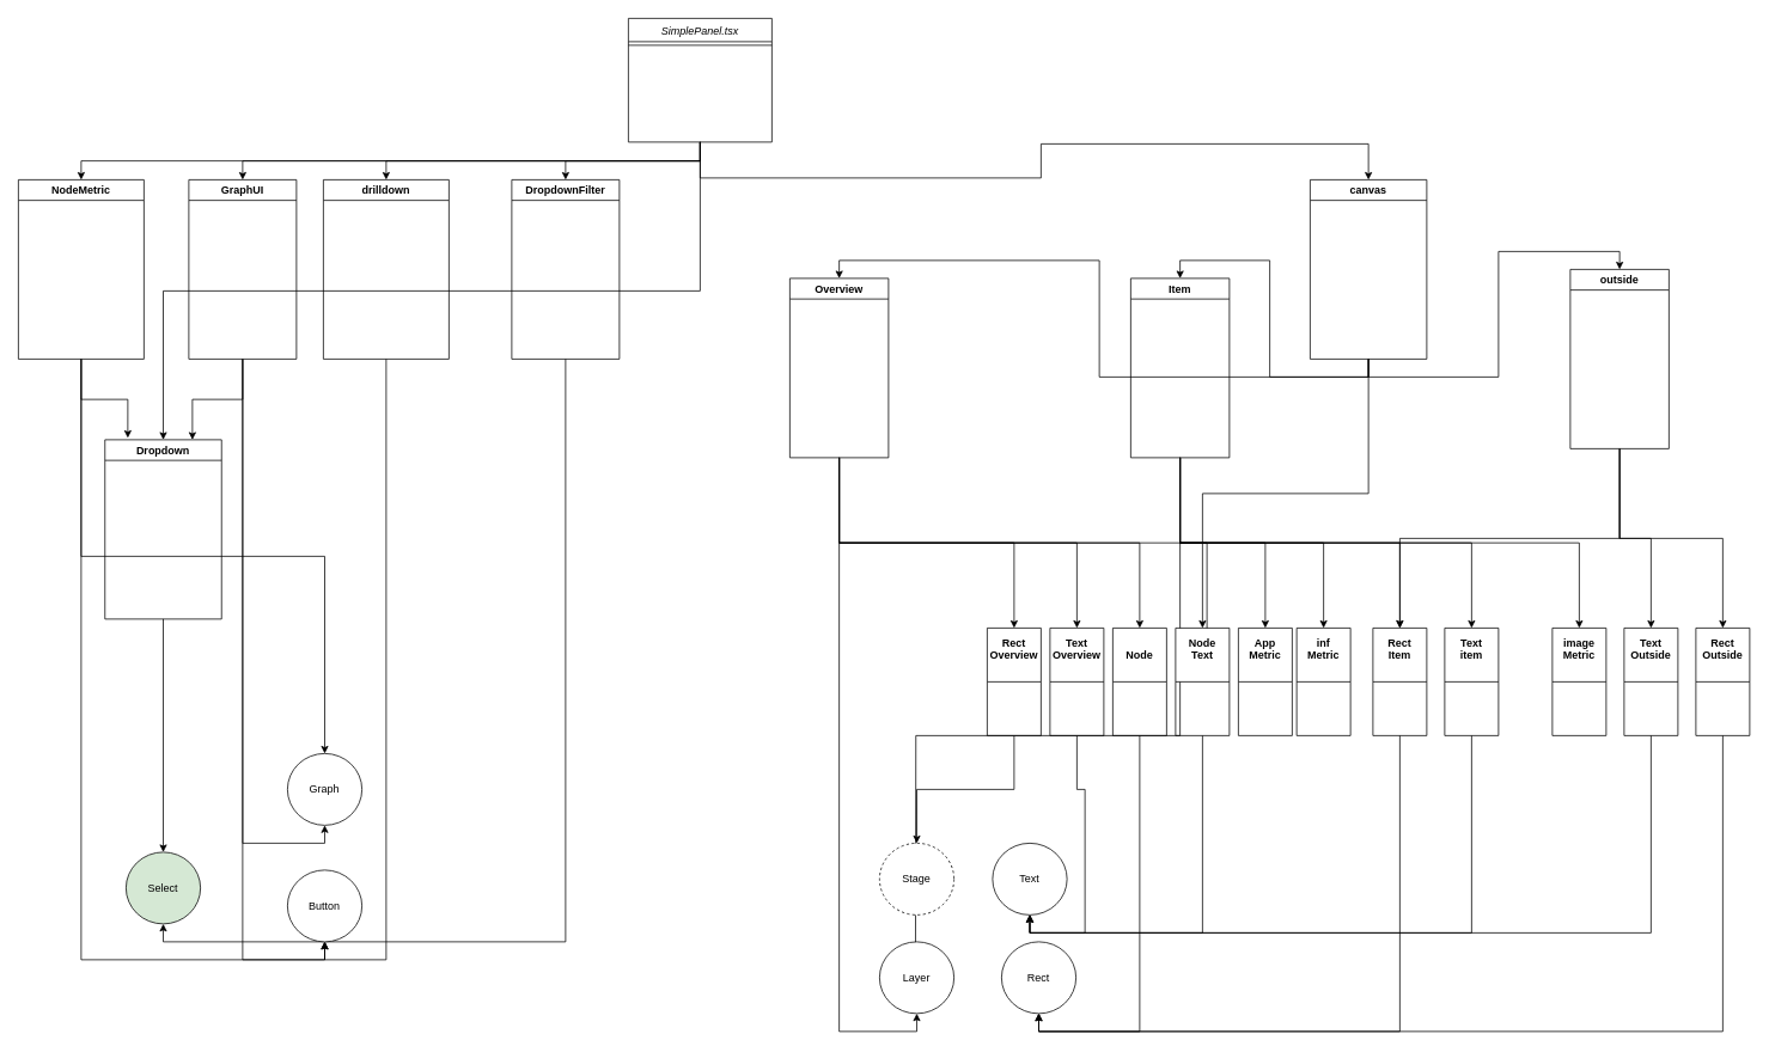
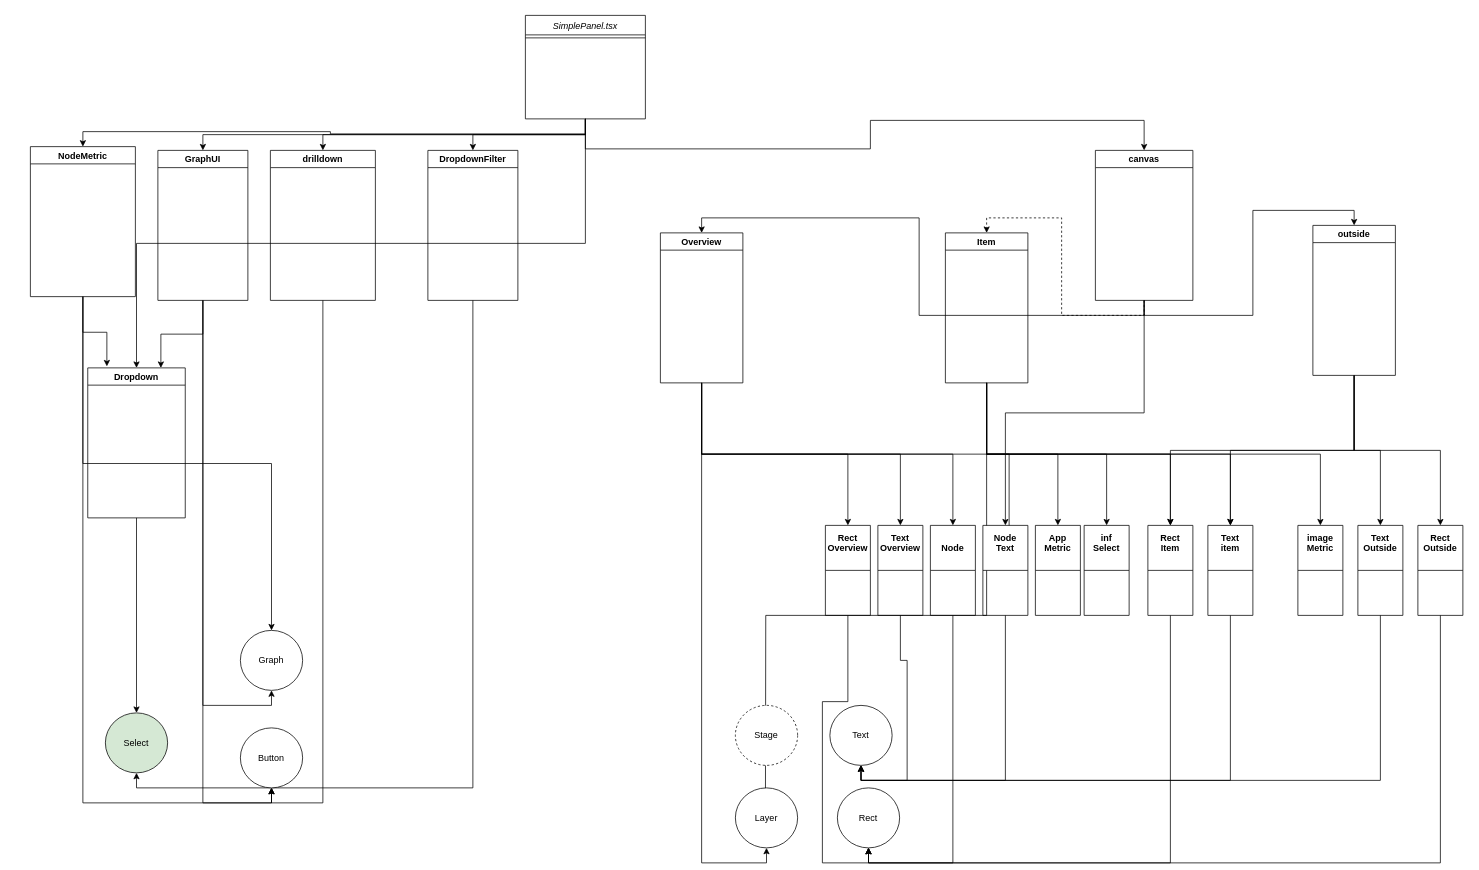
  <mxCell id="0" />
  <mxCell id="1" parent="0" />
  <mxCell id="2" style="edgeStyle=orthogonalEdgeStyle;rounded=0;orthogonalLoop=1;jettySize=auto;html=1;exitX=0.5;exitY=1;exitDx=0;exitDy=0;entryX=0.5;entryY=0;entryDx=0;entryDy=0;" edge="1" parent="1" source="8" target="24"><mxGeometry relative="1" as="geometry"><Array as="points"><mxPoint x="780" y="198" /><mxPoint x="1160" y="198" /><mxPoint x="1160" y="160" /><mxPoint x="1525" y="160" /></Array></mxGeometry></mxCell>
  <mxCell id="3" style="edgeStyle=orthogonalEdgeStyle;rounded=0;orthogonalLoop=1;jettySize=auto;html=1;exitX=0.5;exitY=1;exitDx=0;exitDy=0;entryX=0.5;entryY=0;entryDx=0;entryDy=0;" edge="1" parent="1" source="8" target="15"><mxGeometry relative="1" as="geometry" /></mxCell>
  <mxCell id="4" style="edgeStyle=orthogonalEdgeStyle;rounded=0;orthogonalLoop=1;jettySize=auto;html=1;exitX=0.5;exitY=1;exitDx=0;exitDy=0;entryX=0.5;entryY=0;entryDx=0;entryDy=0;" edge="1" parent="1" source="8" target="28"><mxGeometry relative="1" as="geometry" /></mxCell>
  <mxCell id="5" style="edgeStyle=orthogonalEdgeStyle;rounded=0;orthogonalLoop=1;jettySize=auto;html=1;exitX=0.5;exitY=1;exitDx=0;exitDy=0;entryX=0.5;entryY=0;entryDx=0;entryDy=0;" edge="1" parent="1" source="8" target="19"><mxGeometry relative="1" as="geometry" /></mxCell>
  <mxCell id="6" style="edgeStyle=orthogonalEdgeStyle;rounded=0;orthogonalLoop=1;jettySize=auto;html=1;exitX=0.5;exitY=1;exitDx=0;exitDy=0;entryX=0.5;entryY=0;entryDx=0;entryDy=0;" edge="1" parent="1" source="8" target="11"><mxGeometry relative="1" as="geometry" /></mxCell>
  <mxCell id="7" style="edgeStyle=orthogonalEdgeStyle;rounded=0;orthogonalLoop=1;jettySize=auto;html=1;exitX=0.5;exitY=1;exitDx=0;exitDy=0;entryX=0.5;entryY=0;entryDx=0;entryDy=0;" edge="1" parent="1" source="8" target="13"><mxGeometry relative="1" as="geometry" /></mxCell>
  <mxCell id="8" value="SimplePanel.tsx" style="swimlane;fontStyle=2;align=center;verticalAlign=top;childLayout=stackLayout;horizontal=1;startSize=26;horizontalStack=0;resizeParent=1;resizeLast=0;collapsible=1;marginBottom=0;rounded=0;shadow=0;strokeWidth=1;" vertex="1" parent="1"><mxGeometry x="700" y="20" width="160" height="138" as="geometry"><mxRectangle x="230" y="140" width="160" height="26" as="alternateBounds" /></mxGeometry></mxCell>
  <mxCell id="9" value="" style="line;html=1;strokeWidth=1;align=left;verticalAlign=middle;spacingTop=-1;spacingLeft=3;spacingRight=3;rotatable=0;labelPosition=right;points=[];portConstraint=eastwest;" vertex="1" parent="8"><mxGeometry y="26" width="160" height="8" as="geometry" /></mxCell>
  <mxCell id="10" style="edgeStyle=orthogonalEdgeStyle;rounded=0;orthogonalLoop=1;jettySize=auto;html=1;exitX=0.5;exitY=1;exitDx=0;exitDy=0;entryX=0.5;entryY=1;entryDx=0;entryDy=0;" edge="1" parent="1" source="11" target="70"><mxGeometry relative="1" as="geometry" /></mxCell>
  <mxCell id="11" value="drilldown" style="swimlane;startSize=23;" vertex="1" parent="1"><mxGeometry x="360" y="200" width="140" height="200" as="geometry" /></mxCell>
  <mxCell id="12" style="edgeStyle=orthogonalEdgeStyle;rounded=0;orthogonalLoop=1;jettySize=auto;html=1;exitX=0.5;exitY=1;exitDx=0;exitDy=0;entryX=0.5;entryY=0;entryDx=0;entryDy=0;" edge="1" parent="1" source="13" target="72"><mxGeometry relative="1" as="geometry" /></mxCell>
  <mxCell id="13" value="Dropdown" style="swimlane;" vertex="1" parent="1"><mxGeometry x="116.5" y="490" width="130" height="200" as="geometry" /></mxCell>
  <mxCell id="14" style="edgeStyle=orthogonalEdgeStyle;rounded=0;orthogonalLoop=1;jettySize=auto;html=1;exitX=0.5;exitY=1;exitDx=0;exitDy=0;entryX=0.5;entryY=1;entryDx=0;entryDy=0;" edge="1" parent="1" source="15" target="72"><mxGeometry relative="1" as="geometry" /></mxCell>
  <mxCell id="15" value="DropdownFilter" style="swimlane;" vertex="1" parent="1"><mxGeometry x="570" y="200" width="120" height="200" as="geometry" /></mxCell>
  <mxCell id="16" style="edgeStyle=orthogonalEdgeStyle;rounded=0;orthogonalLoop=1;jettySize=auto;html=1;exitX=0.5;exitY=1;exitDx=0;exitDy=0;entryX=0.5;entryY=1;entryDx=0;entryDy=0;" edge="1" parent="1" source="19" target="70"><mxGeometry relative="1" as="geometry" /></mxCell>
  <mxCell id="17" style="edgeStyle=orthogonalEdgeStyle;rounded=0;orthogonalLoop=1;jettySize=auto;html=1;exitX=0.5;exitY=1;exitDx=0;exitDy=0;entryX=0.75;entryY=0;entryDx=0;entryDy=0;" edge="1" parent="1" source="19" target="13"><mxGeometry relative="1" as="geometry" /></mxCell>
  <mxCell id="18" style="edgeStyle=orthogonalEdgeStyle;rounded=0;orthogonalLoop=1;jettySize=auto;html=1;exitX=0.5;exitY=1;exitDx=0;exitDy=0;entryX=0.5;entryY=1;entryDx=0;entryDy=0;" edge="1" parent="1" source="19" target="71"><mxGeometry relative="1" as="geometry" /></mxCell>
  <mxCell id="19" value="GraphUI" style="swimlane;" vertex="1" parent="1"><mxGeometry x="210" y="200" width="120" height="200" as="geometry" /></mxCell>
  <mxCell id="20" style="edgeStyle=orthogonalEdgeStyle;rounded=0;orthogonalLoop=1;jettySize=auto;html=1;exitX=0.5;exitY=1;exitDx=0;exitDy=0;entryX=0.5;entryY=0;entryDx=0;entryDy=0;" edge="1" parent="1" source="24" target="34"><mxGeometry relative="1" as="geometry" /></mxCell>
- <mxCell id="21" style="edgeStyle=orthogonalEdgeStyle;rounded=0;orthogonalLoop=1;jettySize=auto;html=1;exitX=0.5;exitY=1;exitDx=0;exitDy=0;entryX=0.5;entryY=0;entryDx=0;entryDy=0;" edge="1" parent="1" source="24" target="41"><mxGeometry relative="1" as="geometry" /></mxCell>
+ <mxCell id="21" style="edgeStyle=orthogonalEdgeStyle;rounded=0;orthogonalLoop=1;jettySize=auto;html=1;exitX=0.5;exitY=1;exitDx=0;exitDy=0;entryX=0.5;entryY=0;entryDx=0;entryDy=0;dashed=1;" edge="1" parent="1" source="24" target="41"><mxGeometry relative="1" as="geometry" /></mxCell>
  <mxCell id="22" style="edgeStyle=orthogonalEdgeStyle;rounded=0;orthogonalLoop=1;jettySize=auto;html=1;exitX=0.5;exitY=1;exitDx=0;exitDy=0;entryX=0.5;entryY=0;entryDx=0;entryDy=0;" edge="1" parent="1" source="24" target="46"><mxGeometry relative="1" as="geometry" /></mxCell>
  <mxCell id="23" style="edgeStyle=orthogonalEdgeStyle;rounded=0;orthogonalLoop=1;jettySize=auto;html=1;exitX=0.5;exitY=1;exitDx=0;exitDy=0;" edge="1" parent="1" source="24" target="58"><mxGeometry relative="1" as="geometry" /></mxCell>
  <mxCell id="24" value="canvas" style="swimlane;startSize=23;" vertex="1" parent="1"><mxGeometry x="1460" y="200" width="130" height="200" as="geometry" /></mxCell>
  <mxCell id="25" style="edgeStyle=orthogonalEdgeStyle;rounded=0;orthogonalLoop=1;jettySize=auto;html=1;exitX=0.5;exitY=1;exitDx=0;exitDy=0;entryX=0.5;entryY=1;entryDx=0;entryDy=0;" edge="1" parent="1" source="28" target="70"><mxGeometry relative="1" as="geometry" /></mxCell>
  <mxCell id="26" style="edgeStyle=orthogonalEdgeStyle;rounded=0;orthogonalLoop=1;jettySize=auto;html=1;exitX=0.5;exitY=1;exitDx=0;exitDy=0;entryX=0.196;entryY=-0.01;entryDx=0;entryDy=0;entryPerimeter=0;" edge="1" parent="1" source="28" target="13"><mxGeometry relative="1" as="geometry" /></mxCell>
  <mxCell id="27" style="edgeStyle=orthogonalEdgeStyle;rounded=0;orthogonalLoop=1;jettySize=auto;html=1;exitX=0.5;exitY=1;exitDx=0;exitDy=0;entryX=0.5;entryY=0;entryDx=0;entryDy=0;" edge="1" parent="1" source="28" target="71"><mxGeometry relative="1" as="geometry" /></mxCell>
- <mxCell id="28" value="NodeMetric" style="swimlane;" vertex="1" parent="1"><mxGeometry x="20" y="200" width="140" height="200" as="geometry" /></mxCell>
+ <mxCell id="28" value="NodeMetric" style="swimlane;" vertex="1" parent="1"><mxGeometry x="40" y="195" width="140" height="200" as="geometry" /></mxCell>
  <mxCell id="29" style="edgeStyle=orthogonalEdgeStyle;rounded=0;orthogonalLoop=1;jettySize=auto;html=1;exitX=0.5;exitY=1;exitDx=0;exitDy=0;entryX=0.5;entryY=0;entryDx=0;entryDy=0;" edge="1" parent="1" source="34" target="54"><mxGeometry relative="1" as="geometry" /></mxCell>
  <mxCell id="30" style="edgeStyle=orthogonalEdgeStyle;rounded=0;orthogonalLoop=1;jettySize=auto;html=1;exitX=0.5;exitY=1;exitDx=0;exitDy=0;entryX=0.5;entryY=0;entryDx=0;entryDy=0;" edge="1" parent="1" source="34" target="56"><mxGeometry relative="1" as="geometry" /></mxCell>
  <mxCell id="31" style="edgeStyle=orthogonalEdgeStyle;rounded=0;orthogonalLoop=1;jettySize=auto;html=1;exitX=0.5;exitY=1;exitDx=0;exitDy=0;entryX=0.583;entryY=0.083;entryDx=0;entryDy=0;entryPerimeter=0;" edge="1" parent="1" source="34" target="58"><mxGeometry relative="1" as="geometry" /></mxCell>
  <mxCell id="32" style="edgeStyle=orthogonalEdgeStyle;rounded=0;orthogonalLoop=1;jettySize=auto;html=1;exitX=0.5;exitY=1;exitDx=0;exitDy=0;entryX=0.5;entryY=0;entryDx=0;entryDy=0;" edge="1" parent="1" source="34" target="52"><mxGeometry relative="1" as="geometry" /></mxCell>
  <mxCell id="33" style="edgeStyle=orthogonalEdgeStyle;rounded=0;orthogonalLoop=1;jettySize=auto;html=1;exitX=0.5;exitY=1;exitDx=0;exitDy=0;entryX=0.5;entryY=1;entryDx=0;entryDy=0;" edge="1" parent="1" source="34" target="48"><mxGeometry relative="1" as="geometry" /></mxCell>
  <mxCell id="34" value="Overview" style="swimlane;" vertex="1" parent="1"><mxGeometry x="880" y="310" width="110" height="200" as="geometry"><mxRectangle x="900" y="400" width="90" height="23" as="alternateBounds" /></mxGeometry></mxCell>
  <mxCell id="35" style="edgeStyle=orthogonalEdgeStyle;rounded=0;orthogonalLoop=1;jettySize=auto;html=1;exitX=0.5;exitY=1;exitDx=0;exitDy=0;entryX=0.5;entryY=0;entryDx=0;entryDy=0;" edge="1" parent="1" source="41" target="60"><mxGeometry relative="1" as="geometry" /></mxCell>
  <mxCell id="36" style="edgeStyle=orthogonalEdgeStyle;rounded=0;orthogonalLoop=1;jettySize=auto;html=1;exitX=0.5;exitY=1;exitDx=0;exitDy=0;entryX=0.5;entryY=0;entryDx=0;entryDy=0;" edge="1" parent="1" source="41" target="62"><mxGeometry relative="1" as="geometry" /></mxCell>
  <mxCell id="37" style="edgeStyle=orthogonalEdgeStyle;rounded=0;orthogonalLoop=1;jettySize=auto;html=1;exitX=0.5;exitY=1;exitDx=0;exitDy=0;entryX=0.5;entryY=0;entryDx=0;entryDy=0;" edge="1" parent="1" source="41" target="63"><mxGeometry relative="1" as="geometry" /></mxCell>
  <mxCell id="38" style="edgeStyle=orthogonalEdgeStyle;rounded=0;orthogonalLoop=1;jettySize=auto;html=1;exitX=0.5;exitY=1;exitDx=0;exitDy=0;entryX=0.5;entryY=0;entryDx=0;entryDy=0;" edge="1" parent="1" source="41" target="64"><mxGeometry relative="1" as="geometry" /></mxCell>
  <mxCell id="39" style="edgeStyle=orthogonalEdgeStyle;rounded=0;orthogonalLoop=1;jettySize=auto;html=1;exitX=0.5;exitY=1;exitDx=0;exitDy=0;entryX=0.5;entryY=0;entryDx=0;entryDy=0;" edge="1" parent="1" source="41" target="65"><mxGeometry relative="1" as="geometry" /></mxCell>
  <mxCell id="40" style="edgeStyle=orthogonalEdgeStyle;rounded=0;orthogonalLoop=1;jettySize=auto;html=1;exitX=0.5;exitY=1;exitDx=0;exitDy=0;" edge="1" parent="1" source="41"><mxGeometry relative="1" as="geometry"><mxPoint x="1020" y="1130" as="targetPoint" /></mxGeometry></mxCell>
  <mxCell id="41" value="Item" style="swimlane;" vertex="1" parent="1"><mxGeometry x="1260" y="310" width="110" height="200" as="geometry" /></mxCell>
  <mxCell id="42" style="edgeStyle=orthogonalEdgeStyle;rounded=0;orthogonalLoop=1;jettySize=auto;html=1;exitX=0.5;exitY=1;exitDx=0;exitDy=0;entryX=0.5;entryY=0;entryDx=0;entryDy=0;" edge="1" parent="1" source="46" target="67"><mxGeometry relative="1" as="geometry" /></mxCell>
  <mxCell id="43" style="edgeStyle=orthogonalEdgeStyle;rounded=0;orthogonalLoop=1;jettySize=auto;html=1;exitX=0.5;exitY=1;exitDx=0;exitDy=0;entryX=0.5;entryY=0;entryDx=0;entryDy=0;" edge="1" parent="1" source="46" target="69"><mxGeometry relative="1" as="geometry" /></mxCell>
  <mxCell id="44" style="edgeStyle=orthogonalEdgeStyle;rounded=0;orthogonalLoop=1;jettySize=auto;html=1;exitX=0.5;exitY=1;exitDx=0;exitDy=0;entryX=0.5;entryY=0;entryDx=0;entryDy=0;" edge="1" parent="1" source="46" target="60"><mxGeometry relative="1" as="geometry" /></mxCell>
+ <mxCell id="45" style="edgeStyle=orthogonalEdgeStyle;rounded=0;orthogonalLoop=1;jettySize=auto;html=1;exitX=0.5;exitY=1;exitDx=0;exitDy=0;entryX=0.5;entryY=0;entryDx=0;entryDy=0;" edge="1" parent="1" source="46" target="62"><mxGeometry relative="1" as="geometry" /></mxCell>
  <mxCell id="46" value="outside" style="swimlane;startSize=23;" vertex="1" parent="1"><mxGeometry x="1750" y="300" width="110" height="200" as="geometry" /></mxCell>
  <mxCell id="47" value="Stage" style="ellipse;whiteSpace=wrap;html=1;dashed=1;" vertex="1" parent="1"><mxGeometry x="980" y="940" width="83" height="80" as="geometry" /></mxCell>
  <mxCell id="48" value="Layer" style="ellipse;whiteSpace=wrap;html=1;" vertex="1" parent="1"><mxGeometry x="980" y="1050" width="83" height="80" as="geometry" /></mxCell>
  <mxCell id="49" value="Text" style="ellipse;whiteSpace=wrap;html=1;" vertex="1" parent="1"><mxGeometry x="1106" y="940" width="83" height="80" as="geometry" /></mxCell>
  <mxCell id="50" value="Rect" style="ellipse;whiteSpace=wrap;html=1;" vertex="1" parent="1"><mxGeometry x="1116" y="1050" width="83" height="80" as="geometry" /></mxCell>
- <mxCell id="51" style="edgeStyle=orthogonalEdgeStyle;rounded=0;orthogonalLoop=1;jettySize=auto;html=1;exitX=0.5;exitY=1;exitDx=0;exitDy=0;" edge="1" parent="1" source="52" target="47"><mxGeometry relative="1" as="geometry" /></mxCell>
+ <mxCell id="51" style="edgeStyle=orthogonalEdgeStyle;rounded=0;orthogonalLoop=1;jettySize=auto;html=1;exitX=0.5;exitY=1;exitDx=0;exitDy=0;entryX=0.5;entryY=1;entryDx=0;entryDy=0;" edge="1" parent="1" source="52" target="50"><mxGeometry relative="1" as="geometry" /></mxCell>
  <mxCell id="52" value="Rect&#10;Overview&#10;" style="swimlane;startSize=60;" vertex="1" parent="1"><mxGeometry x="1100" y="700" width="60" height="120" as="geometry"><mxRectangle x="710" y="660" width="90" height="60" as="alternateBounds" /></mxGeometry></mxCell>
  <mxCell id="53" style="edgeStyle=orthogonalEdgeStyle;rounded=0;orthogonalLoop=1;jettySize=auto;html=1;exitX=0.5;exitY=1;exitDx=0;exitDy=0;entryX=0.5;entryY=1;entryDx=0;entryDy=0;" edge="1" parent="1" source="54" target="49"><mxGeometry relative="1" as="geometry" /></mxCell>
  <mxCell id="54" value="Text&#10;Overview&#10;" style="swimlane;startSize=60;" vertex="1" parent="1"><mxGeometry x="1170" y="700" width="60" height="120" as="geometry" /></mxCell>
  <mxCell id="55" style="edgeStyle=orthogonalEdgeStyle;rounded=0;orthogonalLoop=1;jettySize=auto;html=1;exitX=0.5;exitY=1;exitDx=0;exitDy=0;entryX=0.5;entryY=1;entryDx=0;entryDy=0;" edge="1" parent="1" source="56" target="50"><mxGeometry relative="1" as="geometry" /></mxCell>
  <mxCell id="56" value="Node" style="swimlane;startSize=60;" vertex="1" parent="1"><mxGeometry x="1240" y="700" width="60" height="120" as="geometry" /></mxCell>
  <mxCell id="57" style="edgeStyle=orthogonalEdgeStyle;rounded=0;orthogonalLoop=1;jettySize=auto;html=1;exitX=0.5;exitY=1;exitDx=0;exitDy=0;entryX=0.5;entryY=1;entryDx=0;entryDy=0;" edge="1" parent="1" source="58" target="49"><mxGeometry relative="1" as="geometry" /></mxCell>
  <mxCell id="58" value="Node&#10;Text&#10;" style="swimlane;startSize=60;" vertex="1" parent="1"><mxGeometry x="1310" y="700" width="60" height="120" as="geometry" /></mxCell>
  <mxCell id="59" style="edgeStyle=orthogonalEdgeStyle;rounded=0;orthogonalLoop=1;jettySize=auto;html=1;exitX=0.5;exitY=1;exitDx=0;exitDy=0;entryX=0.5;entryY=1;entryDx=0;entryDy=0;" edge="1" parent="1" source="60" target="50"><mxGeometry relative="1" as="geometry" /></mxCell>
  <mxCell id="60" value="Rect&#10;Item&#10;" style="swimlane;startSize=60;" vertex="1" parent="1"><mxGeometry x="1530" y="700" width="60" height="120" as="geometry" /></mxCell>
  <mxCell id="61" style="edgeStyle=orthogonalEdgeStyle;rounded=0;orthogonalLoop=1;jettySize=auto;html=1;exitX=0.5;exitY=1;exitDx=0;exitDy=0;entryX=0.5;entryY=1;entryDx=0;entryDy=0;" edge="1" parent="1" source="62" target="49"><mxGeometry relative="1" as="geometry" /></mxCell>
  <mxCell id="62" value="Text&#10;item&#10;" style="swimlane;startSize=60;" vertex="1" parent="1"><mxGeometry x="1610" y="700" width="60" height="120" as="geometry" /></mxCell>
  <mxCell id="63" value="image&#10;Metric&#10;" style="swimlane;startSize=60;" vertex="1" parent="1"><mxGeometry x="1730" y="700" width="60" height="120" as="geometry" /></mxCell>
  <mxCell id="64" value="App&#10;Metric&#10;" style="swimlane;startSize=60;" vertex="1" parent="1"><mxGeometry x="1380" y="700" width="60" height="120" as="geometry" /></mxCell>
- <mxCell id="65" value="inf&#10;Metric&#10;" style="swimlane;startSize=60;" vertex="1" parent="1"><mxGeometry x="1445" y="700" width="60" height="120" as="geometry" /></mxCell>
+ <mxCell id="65" value="inf&#10;Select&#10;" style="swimlane;startSize=60;" vertex="1" parent="1"><mxGeometry x="1445" y="700" width="60" height="120" as="geometry" /></mxCell>
  <mxCell id="66" style="edgeStyle=orthogonalEdgeStyle;rounded=0;orthogonalLoop=1;jettySize=auto;html=1;exitX=0.5;exitY=1;exitDx=0;exitDy=0;entryX=0.5;entryY=1;entryDx=0;entryDy=0;" edge="1" parent="1" source="67" target="49"><mxGeometry relative="1" as="geometry" /></mxCell>
  <mxCell id="67" value="Text&#10;Outside&#10;" style="swimlane;startSize=60;" vertex="1" parent="1"><mxGeometry x="1810" y="700" width="60" height="120" as="geometry" /></mxCell>
  <mxCell id="68" style="edgeStyle=orthogonalEdgeStyle;rounded=0;orthogonalLoop=1;jettySize=auto;html=1;exitX=0.5;exitY=1;exitDx=0;exitDy=0;entryX=0.5;entryY=1;entryDx=0;entryDy=0;" edge="1" parent="1" source="69" target="50"><mxGeometry relative="1" as="geometry" /></mxCell>
  <mxCell id="69" value="Rect&#10;Outside&#10;" style="swimlane;startSize=60;" vertex="1" parent="1"><mxGeometry x="1890" y="700" width="60" height="120" as="geometry" /></mxCell>
  <mxCell id="70" value="Button" style="ellipse;whiteSpace=wrap;html=1;" vertex="1" parent="1"><mxGeometry x="320" y="970" width="83" height="80" as="geometry" /></mxCell>
  <mxCell id="71" value="&lt;div&gt;Graph&lt;/div&gt;" style="ellipse;whiteSpace=wrap;html=1;" vertex="1" parent="1"><mxGeometry x="320" y="840" width="83" height="80" as="geometry" /></mxCell>
  <mxCell id="72" value="&lt;div&gt;Select&lt;/div&gt;" style="ellipse;whiteSpace=wrap;html=1;fillColor=#d5e8d4;" vertex="1" parent="1"><mxGeometry x="140" y="950" width="83" height="80" as="geometry" /></mxCell>
